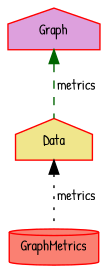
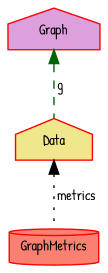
  digraph {
    fontname="Patrick Hand"
    node [color=red fontname="Patrick Hand" fontsize=10 shape=house style=filled]
    edge [dir=back fontname="Patrick Hand" fontsize=10 labelfontname=Helvetica labelfontsize=10]
    n1 [fillcolor=khaki fontcolor=black height=0.2 label=Data width=0.4]
    n2 [fillcolor=salmon height=0.2 label=GraphMetrics shape=cylinder width=0.4]
    n3 [fillcolor=plum height=0.2 label="Graph" width=0.4]
    n1 -> n2 [color=black label=" metrics" style=dotted]
-   n3 -> n1 [color=darkgreen label=" metrics" style=dashed]
+   n3 -> n1 [color=darkgreen label=" g" style=dashed]
  }
